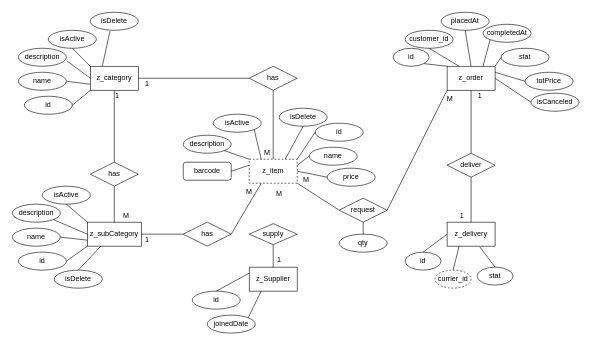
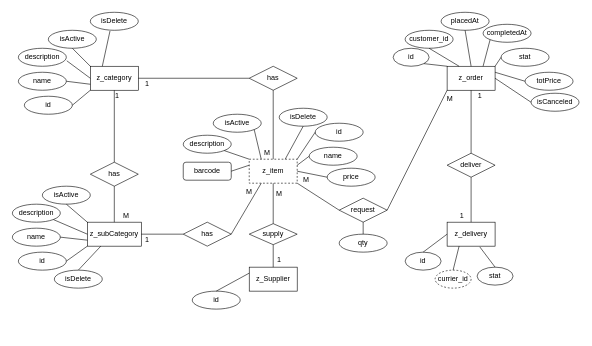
  <mxCell id="0" />
  <mxCell id="1" parent="0" />
  <mxCell id="2" value="z_category" style="rounded=0;whiteSpace=wrap;html=1;" parent="1" vertex="1"><mxGeometry x="150" y="110" width="80" height="40" as="geometry" /></mxCell>
  <mxCell id="3" value="id" style="ellipse;whiteSpace=wrap;html=1;" parent="1" vertex="1"><mxGeometry x="40" y="160" width="80" height="30" as="geometry" /></mxCell>
  <mxCell id="4" value="name" style="ellipse;whiteSpace=wrap;html=1;" parent="1" vertex="1"><mxGeometry x="30" y="120" width="80" height="30" as="geometry" /></mxCell>
  <mxCell id="5" value="description" style="ellipse;whiteSpace=wrap;html=1;" parent="1" vertex="1"><mxGeometry x="30" y="80" width="80" height="30" as="geometry" /></mxCell>
  <mxCell id="6" value="isActive" style="ellipse;whiteSpace=wrap;html=1;" parent="1" vertex="1"><mxGeometry x="80" y="50" width="80" height="30" as="geometry" /></mxCell>
  <mxCell id="7" value="isDelete" style="ellipse;whiteSpace=wrap;html=1;" parent="1" vertex="1"><mxGeometry x="150" y="20" width="80" height="30" as="geometry" /></mxCell>
  <mxCell id="8" value="" style="endArrow=none;html=1;rounded=0;exitX=1;exitY=0.5;exitDx=0;exitDy=0;entryX=0;entryY=1;entryDx=0;entryDy=0;" parent="1" source="3" target="2" edge="1"><mxGeometry width="50" height="50" relative="1" as="geometry"><mxPoint x="165" y="230" as="sourcePoint" /><mxPoint x="215" y="180" as="targetPoint" /></mxGeometry></mxCell>
  <mxCell id="9" value="" style="endArrow=none;html=1;rounded=0;exitX=1;exitY=0.5;exitDx=0;exitDy=0;entryX=0;entryY=0.75;entryDx=0;entryDy=0;" parent="1" source="4" target="2" edge="1"><mxGeometry width="50" height="50" relative="1" as="geometry"><mxPoint x="145" y="185" as="sourcePoint" /><mxPoint x="175" y="160" as="targetPoint" /></mxGeometry></mxCell>
  <mxCell id="10" value="" style="endArrow=none;html=1;rounded=0;exitX=1.009;exitY=0.695;exitDx=0;exitDy=0;entryX=0;entryY=0.5;entryDx=0;entryDy=0;exitPerimeter=0;" parent="1" source="5" target="2" edge="1"><mxGeometry width="50" height="50" relative="1" as="geometry"><mxPoint x="135" y="145" as="sourcePoint" /><mxPoint x="175" y="150" as="targetPoint" /></mxGeometry></mxCell>
  <mxCell id="11" value="" style="endArrow=none;html=1;rounded=0;exitX=0.5;exitY=1;exitDx=0;exitDy=0;entryX=0;entryY=0;entryDx=0;entryDy=0;" parent="1" source="6" target="2" edge="1"><mxGeometry width="50" height="50" relative="1" as="geometry"><mxPoint x="135.72" y="110.85" as="sourcePoint" /><mxPoint x="175" y="140" as="targetPoint" /></mxGeometry></mxCell>
  <mxCell id="12" value="" style="endArrow=none;html=1;rounded=0;exitX=0.41;exitY=1.04;exitDx=0;exitDy=0;entryX=0.25;entryY=0;entryDx=0;entryDy=0;exitPerimeter=0;" parent="1" source="7" target="2" edge="1"><mxGeometry width="50" height="50" relative="1" as="geometry"><mxPoint x="145" y="90" as="sourcePoint" /><mxPoint x="175" y="120" as="targetPoint" /></mxGeometry></mxCell>
  <mxCell id="13" value="z_item" style="rounded=0;whiteSpace=wrap;html=1;dashed=1;" parent="1" vertex="1"><mxGeometry x="415" y="265" width="80" height="40" as="geometry" /></mxCell>
  <mxCell id="14" value="id" style="ellipse;whiteSpace=wrap;html=1;" parent="1" vertex="1"><mxGeometry x="525" y="205" width="80" height="30" as="geometry" /></mxCell>
  <mxCell id="15" value="name" style="ellipse;whiteSpace=wrap;html=1;" parent="1" vertex="1"><mxGeometry x="515" y="245" width="80" height="30" as="geometry" /></mxCell>
  <mxCell id="16" value="description" style="ellipse;whiteSpace=wrap;html=1;" parent="1" vertex="1"><mxGeometry x="305" y="225" width="80" height="30" as="geometry" /></mxCell>
  <mxCell id="17" value="isActive" style="ellipse;whiteSpace=wrap;html=1;" parent="1" vertex="1"><mxGeometry x="355" y="190" width="80" height="30" as="geometry" /></mxCell>
  <mxCell id="18" value="isDelete" style="ellipse;whiteSpace=wrap;html=1;" parent="1" vertex="1"><mxGeometry x="465" y="180" width="80" height="30" as="geometry" /></mxCell>
  <mxCell id="19" value="" style="endArrow=none;html=1;rounded=0;exitX=1;exitY=1;exitDx=0;exitDy=0;entryX=0;entryY=0;entryDx=0;entryDy=0;" parent="1" source="16" target="13" edge="1"><mxGeometry width="50" height="50" relative="1" as="geometry"><mxPoint x="207.8" y="61.2" as="sourcePoint" /><mxPoint x="195" y="120" as="targetPoint" /></mxGeometry></mxCell>
  <mxCell id="20" value="" style="endArrow=none;html=1;rounded=0;exitX=1;exitY=1;exitDx=0;exitDy=0;entryX=0.25;entryY=0;entryDx=0;entryDy=0;" parent="1" source="17" target="13" edge="1"><mxGeometry width="50" height="50" relative="1" as="geometry"><mxPoint x="343.776" y="105.419" as="sourcePoint" /><mxPoint x="415" y="120" as="targetPoint" /></mxGeometry></mxCell>
  <mxCell id="21" value="" style="endArrow=none;html=1;rounded=0;exitX=0.5;exitY=1;exitDx=0;exitDy=0;entryX=0.75;entryY=0;entryDx=0;entryDy=0;" parent="1" source="18" target="13" edge="1"><mxGeometry width="50" height="50" relative="1" as="geometry"><mxPoint x="393.776" y="75.419" as="sourcePoint" /><mxPoint x="435" y="120" as="targetPoint" /></mxGeometry></mxCell>
  <mxCell id="22" value="" style="endArrow=none;html=1;rounded=0;exitX=0;exitY=0.5;exitDx=0;exitDy=0;entryX=1;entryY=0;entryDx=0;entryDy=0;" parent="1" source="14" target="13" edge="1"><mxGeometry width="50" height="50" relative="1" as="geometry"><mxPoint x="435" y="50" as="sourcePoint" /><mxPoint x="455" y="120" as="targetPoint" /></mxGeometry></mxCell>
  <mxCell id="23" value="" style="endArrow=none;html=1;rounded=0;exitX=0;exitY=0.5;exitDx=0;exitDy=0;entryX=1;entryY=0.25;entryDx=0;entryDy=0;" parent="1" source="15" target="13" edge="1"><mxGeometry width="50" height="50" relative="1" as="geometry"><mxPoint x="475" y="55" as="sourcePoint" /><mxPoint x="475" y="120" as="targetPoint" /></mxGeometry></mxCell>
  <mxCell id="24" value="has" style="rhombus;whiteSpace=wrap;html=1;" parent="1" vertex="1"><mxGeometry x="415" y="110" width="80" height="40" as="geometry" /></mxCell>
  <mxCell id="25" value="" style="endArrow=none;html=1;rounded=0;exitX=1;exitY=0.5;exitDx=0;exitDy=0;entryX=0;entryY=0.5;entryDx=0;entryDy=0;" parent="1" source="2" target="24" edge="1"><mxGeometry width="50" height="50" relative="1" as="geometry"><mxPoint x="235" y="230" as="sourcePoint" /><mxPoint x="285" y="180" as="targetPoint" /></mxGeometry></mxCell>
  <mxCell id="26" value="1" style="text;html=1;strokeColor=none;fillColor=none;align=center;verticalAlign=middle;whiteSpace=wrap;rounded=0;" parent="1" vertex="1"><mxGeometry x="235" y="130" width="20" height="20" as="geometry" /></mxCell>
  <mxCell id="27" value="M" style="text;html=1;strokeColor=none;fillColor=none;align=center;verticalAlign=middle;whiteSpace=wrap;rounded=0;" parent="1" vertex="1"><mxGeometry x="435" y="245" width="20" height="20" as="geometry" /></mxCell>
  <mxCell id="28" value="barcode" style="whiteSpace=wrap;html=1;rounded=1;" parent="1" vertex="1"><mxGeometry x="305" y="270" width="80" height="30" as="geometry" /></mxCell>
  <mxCell id="29" value="" style="endArrow=none;html=1;rounded=0;exitX=1;exitY=0.5;exitDx=0;exitDy=0;entryX=0;entryY=0.25;entryDx=0;entryDy=0;" parent="1" source="28" target="13" edge="1"><mxGeometry width="50" height="50" relative="1" as="geometry"><mxPoint x="373.776" y="85.419" as="sourcePoint" /><mxPoint x="415" y="120" as="targetPoint" /></mxGeometry></mxCell>
  <mxCell id="30" value="price" style="ellipse;whiteSpace=wrap;html=1;" parent="1" vertex="1"><mxGeometry x="545" y="280" width="80" height="30" as="geometry" /></mxCell>
  <mxCell id="31" value="" style="endArrow=none;html=1;rounded=0;exitX=0;exitY=0.5;exitDx=0;exitDy=0;entryX=1;entryY=0.5;entryDx=0;entryDy=0;" parent="1" source="30" target="13" edge="1"><mxGeometry width="50" height="50" relative="1" as="geometry"><mxPoint x="525" y="115" as="sourcePoint" /><mxPoint x="495" y="120" as="targetPoint" /></mxGeometry></mxCell>
  <mxCell id="32" value="z_subCategory" style="rounded=0;whiteSpace=wrap;html=1;" parent="1" vertex="1"><mxGeometry x="145" y="370" width="90" height="40" as="geometry" /></mxCell>
  <mxCell id="33" value="id" style="ellipse;whiteSpace=wrap;html=1;" parent="1" vertex="1"><mxGeometry x="30" y="420" width="80" height="30" as="geometry" /></mxCell>
  <mxCell id="34" value="name" style="ellipse;whiteSpace=wrap;html=1;" parent="1" vertex="1"><mxGeometry x="20" y="380" width="80" height="30" as="geometry" /></mxCell>
  <mxCell id="35" value="description" style="ellipse;whiteSpace=wrap;html=1;" parent="1" vertex="1"><mxGeometry x="20" y="340" width="80" height="30" as="geometry" /></mxCell>
  <mxCell id="36" value="isActive" style="ellipse;whiteSpace=wrap;html=1;" parent="1" vertex="1"><mxGeometry x="70" y="310" width="80" height="30" as="geometry" /></mxCell>
  <mxCell id="37" value="isDelete" style="ellipse;whiteSpace=wrap;html=1;" parent="1" vertex="1"><mxGeometry x="90" y="450" width="80" height="30" as="geometry" /></mxCell>
  <mxCell id="38" value="" style="endArrow=none;html=1;rounded=0;exitX=0.5;exitY=0;exitDx=0;exitDy=0;entryX=0.25;entryY=1;entryDx=0;entryDy=0;" parent="1" source="37" target="32" edge="1"><mxGeometry width="50" height="50" relative="1" as="geometry"><mxPoint x="130" y="275" as="sourcePoint" /><mxPoint x="160" y="250" as="targetPoint" /></mxGeometry></mxCell>
  <mxCell id="39" value="" style="endArrow=none;html=1;rounded=0;exitX=1;exitY=0.5;exitDx=0;exitDy=0;entryX=0;entryY=1;entryDx=0;entryDy=0;" parent="1" source="33" target="32" edge="1"><mxGeometry width="50" height="50" relative="1" as="geometry"><mxPoint x="140" y="460" as="sourcePoint" /><mxPoint x="177.5" y="420" as="targetPoint" /></mxGeometry></mxCell>
  <mxCell id="40" value="" style="endArrow=none;html=1;rounded=0;exitX=1;exitY=0.5;exitDx=0;exitDy=0;entryX=0;entryY=0.75;entryDx=0;entryDy=0;" parent="1" source="34" target="32" edge="1"><mxGeometry width="50" height="50" relative="1" as="geometry"><mxPoint x="120" y="445" as="sourcePoint" /><mxPoint x="155" y="420" as="targetPoint" /></mxGeometry></mxCell>
  <mxCell id="41" value="" style="endArrow=none;html=1;rounded=0;exitX=1;exitY=1;exitDx=0;exitDy=0;entryX=0;entryY=0.5;entryDx=0;entryDy=0;" parent="1" source="35" target="32" edge="1"><mxGeometry width="50" height="50" relative="1" as="geometry"><mxPoint x="110" y="405" as="sourcePoint" /><mxPoint x="155" y="410" as="targetPoint" /></mxGeometry></mxCell>
  <mxCell id="42" value="" style="endArrow=none;html=1;rounded=0;exitX=0.5;exitY=1;exitDx=0;exitDy=0;entryX=0;entryY=0;entryDx=0;entryDy=0;" parent="1" source="36" target="32" edge="1"><mxGeometry width="50" height="50" relative="1" as="geometry"><mxPoint x="98.776" y="375.419" as="sourcePoint" /><mxPoint x="155" y="400" as="targetPoint" /></mxGeometry></mxCell>
  <mxCell id="43" value="has" style="rhombus;whiteSpace=wrap;html=1;" parent="1" vertex="1"><mxGeometry x="150" y="270" width="80" height="40" as="geometry" /></mxCell>
  <mxCell id="44" value="" style="endArrow=none;html=1;rounded=0;exitX=0.5;exitY=0;exitDx=0;exitDy=0;entryX=0.5;entryY=1;entryDx=0;entryDy=0;" parent="1" source="32" target="43" edge="1"><mxGeometry width="50" height="50" relative="1" as="geometry"><mxPoint x="120" y="350" as="sourcePoint" /><mxPoint x="155" y="380" as="targetPoint" /></mxGeometry></mxCell>
  <mxCell id="45" value="" style="endArrow=none;html=1;rounded=0;exitX=0.5;exitY=0;exitDx=0;exitDy=0;entryX=0.5;entryY=1;entryDx=0;entryDy=0;" parent="1" source="43" target="2" edge="1"><mxGeometry width="50" height="50" relative="1" as="geometry"><mxPoint x="215" y="290" as="sourcePoint" /><mxPoint x="225" y="250" as="targetPoint" /></mxGeometry></mxCell>
  <mxCell id="46" value="1" style="text;html=1;strokeColor=none;fillColor=none;align=center;verticalAlign=middle;whiteSpace=wrap;rounded=0;" parent="1" vertex="1"><mxGeometry x="185" y="150" width="20" height="20" as="geometry" /></mxCell>
  <mxCell id="47" value="M" style="text;html=1;strokeColor=none;fillColor=none;align=center;verticalAlign=middle;whiteSpace=wrap;rounded=0;" parent="1" vertex="1"><mxGeometry x="200" y="350" width="20" height="20" as="geometry" /></mxCell>
  <mxCell id="48" value="has" style="rhombus;whiteSpace=wrap;html=1;" parent="1" vertex="1"><mxGeometry x="305" y="370" width="80" height="40" as="geometry" /></mxCell>
  <mxCell id="49" value="" style="endArrow=none;html=1;rounded=0;exitX=1;exitY=0.5;exitDx=0;exitDy=0;entryX=0;entryY=0.5;entryDx=0;entryDy=0;" parent="1" source="32" target="48" edge="1"><mxGeometry width="50" height="50" relative="1" as="geometry"><mxPoint x="215" y="290" as="sourcePoint" /><mxPoint x="225" y="250" as="targetPoint" /></mxGeometry></mxCell>
  <mxCell id="50" value="" style="endArrow=none;html=1;rounded=0;exitX=1;exitY=0.5;exitDx=0;exitDy=0;entryX=0.25;entryY=1;entryDx=0;entryDy=0;" parent="1" source="48" target="13" edge="1"><mxGeometry width="50" height="50" relative="1" as="geometry"><mxPoint x="260" y="310" as="sourcePoint" /><mxPoint x="315" y="245" as="targetPoint" /></mxGeometry></mxCell>
  <mxCell id="51" value="M" style="text;html=1;strokeColor=none;fillColor=none;align=center;verticalAlign=middle;whiteSpace=wrap;rounded=0;" parent="1" vertex="1"><mxGeometry x="405" y="310" width="20" height="20" as="geometry" /></mxCell>
  <mxCell id="52" value="1" style="text;html=1;strokeColor=none;fillColor=none;align=center;verticalAlign=middle;whiteSpace=wrap;rounded=0;" parent="1" vertex="1"><mxGeometry x="235" y="390" width="20" height="20" as="geometry" /></mxCell>
  <mxCell id="53" value="z_order" style="rounded=0;whiteSpace=wrap;html=1;" parent="1" vertex="1"><mxGeometry x="745" y="110" width="80" height="40" as="geometry" /></mxCell>
  <mxCell id="54" value="request" style="rhombus;whiteSpace=wrap;html=1;" parent="1" vertex="1"><mxGeometry x="565" y="330" width="80" height="40" as="geometry" /></mxCell>
  <mxCell id="55" value="" style="endArrow=none;html=1;rounded=0;exitX=0;exitY=0.5;exitDx=0;exitDy=0;entryX=1;entryY=1;entryDx=0;entryDy=0;" parent="1" source="54" target="13" edge="1"><mxGeometry width="50" height="50" relative="1" as="geometry"><mxPoint x="395" y="245" as="sourcePoint" /><mxPoint x="445" y="160" as="targetPoint" /></mxGeometry></mxCell>
  <mxCell id="56" value="" style="endArrow=none;html=1;rounded=0;exitX=1;exitY=0.5;exitDx=0;exitDy=0;entryX=0;entryY=1;entryDx=0;entryDy=0;" parent="1" source="54" target="53" edge="1"><mxGeometry width="50" height="50" relative="1" as="geometry"><mxPoint x="575" y="205" as="sourcePoint" /><mxPoint x="505" y="160" as="targetPoint" /></mxGeometry></mxCell>
  <mxCell id="57" value="id" style="ellipse;whiteSpace=wrap;html=1;" parent="1" vertex="1"><mxGeometry x="655" y="80" width="60" height="30" as="geometry" /></mxCell>
  <mxCell id="58" value="customer_id" style="ellipse;whiteSpace=wrap;html=1;" parent="1" vertex="1"><mxGeometry x="675" y="50" width="80" height="30" as="geometry" /></mxCell>
  <mxCell id="59" value="placedAt" style="ellipse;whiteSpace=wrap;html=1;" parent="1" vertex="1"><mxGeometry x="735" y="20" width="80" height="30" as="geometry" /></mxCell>
  <mxCell id="60" value="completedAt" style="ellipse;whiteSpace=wrap;html=1;" parent="1" vertex="1"><mxGeometry x="805" y="40" width="80" height="30" as="geometry" /></mxCell>
  <mxCell id="61" value="stat" style="ellipse;whiteSpace=wrap;html=1;" parent="1" vertex="1"><mxGeometry x="835" y="80" width="80" height="30" as="geometry" /></mxCell>
  <mxCell id="62" value="" style="endArrow=none;html=1;rounded=0;exitX=1;exitY=1;exitDx=0;exitDy=0;entryX=0;entryY=0;entryDx=0;entryDy=0;" parent="1" source="57" target="53" edge="1"><mxGeometry width="50" height="50" relative="1" as="geometry"><mxPoint x="695" y="220" as="sourcePoint" /><mxPoint x="745" y="170" as="targetPoint" /></mxGeometry></mxCell>
  <mxCell id="63" value="" style="endArrow=none;html=1;rounded=0;exitX=0.5;exitY=1;exitDx=0;exitDy=0;entryX=0.25;entryY=0;entryDx=0;entryDy=0;" parent="1" source="58" target="53" edge="1"><mxGeometry width="50" height="50" relative="1" as="geometry"><mxPoint x="676.461" y="115.481" as="sourcePoint" /><mxPoint x="705" y="120" as="targetPoint" /></mxGeometry></mxCell>
  <mxCell id="64" value="" style="endArrow=none;html=1;rounded=0;exitX=0.5;exitY=1;exitDx=0;exitDy=0;entryX=0.5;entryY=0;entryDx=0;entryDy=0;" parent="1" source="59" target="53" edge="1"><mxGeometry width="50" height="50" relative="1" as="geometry"><mxPoint x="685" y="90" as="sourcePoint" /><mxPoint x="725" y="120" as="targetPoint" /></mxGeometry></mxCell>
  <mxCell id="65" value="" style="endArrow=none;html=1;rounded=0;exitX=0;exitY=1;exitDx=0;exitDy=0;entryX=0.75;entryY=0;entryDx=0;entryDy=0;" parent="1" source="60" target="53" edge="1"><mxGeometry width="50" height="50" relative="1" as="geometry"><mxPoint x="745" y="60" as="sourcePoint" /><mxPoint x="745" y="120" as="targetPoint" /></mxGeometry></mxCell>
  <mxCell id="66" value="" style="endArrow=none;html=1;rounded=0;exitX=0;exitY=0.5;exitDx=0;exitDy=0;entryX=1;entryY=0;entryDx=0;entryDy=0;" parent="1" source="61" target="53" edge="1"><mxGeometry width="50" height="50" relative="1" as="geometry"><mxPoint x="786.224" y="75.419" as="sourcePoint" /><mxPoint x="765" y="120" as="targetPoint" /></mxGeometry></mxCell>
  <mxCell id="67" value="M" style="text;html=1;strokeColor=none;fillColor=none;align=center;verticalAlign=middle;whiteSpace=wrap;rounded=0;" parent="1" vertex="1"><mxGeometry x="735" y="155" width="30" height="20" as="geometry" /></mxCell>
  <mxCell id="68" value="M" style="text;html=1;strokeColor=none;fillColor=none;align=center;verticalAlign=middle;whiteSpace=wrap;rounded=0;" parent="1" vertex="1"><mxGeometry x="500" y="290" width="20" height="20" as="geometry" /></mxCell>
  <mxCell id="69" value="totPrice" style="ellipse;whiteSpace=wrap;html=1;" parent="1" vertex="1"><mxGeometry x="875" y="120" width="80" height="30" as="geometry" /></mxCell>
  <mxCell id="70" value="" style="endArrow=none;html=1;rounded=0;exitX=0;exitY=0.5;exitDx=0;exitDy=0;entryX=1;entryY=0.25;entryDx=0;entryDy=0;" parent="1" source="69" target="53" edge="1"><mxGeometry width="50" height="50" relative="1" as="geometry"><mxPoint x="805" y="105" as="sourcePoint" /><mxPoint x="795" y="120" as="targetPoint" /></mxGeometry></mxCell>
  <mxCell id="71" value="qty" style="ellipse;whiteSpace=wrap;html=1;" parent="1" vertex="1"><mxGeometry x="565" y="390" width="80" height="30" as="geometry" /></mxCell>
  <mxCell id="72" value="z_Supplier" style="rounded=0;whiteSpace=wrap;html=1;" parent="1" vertex="1"><mxGeometry x="415" y="445" width="80" height="40" as="geometry" /></mxCell>
  <mxCell id="73" value="supply" style="rhombus;whiteSpace=wrap;html=1;" parent="1" vertex="1"><mxGeometry x="415" y="372.5" width="80" height="35" as="geometry" /></mxCell>
  <mxCell id="74" value="" style="endArrow=none;html=1;rounded=0;exitX=0.5;exitY=0;exitDx=0;exitDy=0;entryX=0.5;entryY=1;entryDx=0;entryDy=0;" parent="1" source="72" target="73" edge="1"><mxGeometry width="50" height="50" relative="1" as="geometry"><mxPoint x="395" y="380" as="sourcePoint" /><mxPoint x="445" y="330" as="targetPoint" /></mxGeometry></mxCell>
+ <mxCell id="75" value="" style="endArrow=none;html=1;rounded=0;exitX=0.5;exitY=0;exitDx=0;exitDy=0;entryX=0.5;entryY=1;entryDx=0;entryDy=0;" parent="1" source="73" target="13" edge="1"><mxGeometry width="50" height="50" relative="1" as="geometry"><mxPoint x="375" y="360" as="sourcePoint" /><mxPoint x="425" y="300" as="targetPoint" /></mxGeometry></mxCell>
  <mxCell id="76" value="id" style="ellipse;whiteSpace=wrap;html=1;" parent="1" vertex="1"><mxGeometry x="320" y="485" width="80" height="30" as="geometry" /></mxCell>
  <mxCell id="77" value="" style="endArrow=none;html=1;rounded=0;exitX=0.5;exitY=0;exitDx=0;exitDy=0;entryX=0;entryY=0.25;entryDx=0;entryDy=0;" parent="1" source="76" target="72" edge="1"><mxGeometry width="50" height="50" relative="1" as="geometry"><mxPoint x="155" y="370" as="sourcePoint" /><mxPoint x="192.5" y="330" as="targetPoint" /></mxGeometry></mxCell>
- <mxCell id="78" value="joinedDate" style="ellipse;whiteSpace=wrap;html=1;" parent="1" vertex="1"><mxGeometry x="345" y="525" width="80" height="30" as="geometry" /></mxCell>
- <mxCell id="79" value="" style="endArrow=none;html=1;rounded=0;exitX=1;exitY=0;exitDx=0;exitDy=0;entryX=0.25;entryY=1;entryDx=0;entryDy=0;" parent="1" source="78" target="72" edge="1"><mxGeometry width="50" height="50" relative="1" as="geometry"><mxPoint x="305" y="480" as="sourcePoint" /><mxPoint x="355" y="430" as="targetPoint" /></mxGeometry></mxCell>
  <mxCell id="80" value="M" style="text;html=1;strokeColor=none;fillColor=none;align=center;verticalAlign=middle;whiteSpace=wrap;rounded=0;" parent="1" vertex="1"><mxGeometry x="455" y="310" width="20" height="25" as="geometry" /></mxCell>
  <mxCell id="81" value="1" style="text;html=1;strokeColor=none;fillColor=none;align=center;verticalAlign=middle;whiteSpace=wrap;rounded=0;" parent="1" vertex="1"><mxGeometry x="455" y="420" width="20" height="25" as="geometry" /></mxCell>
  <mxCell id="82" value="z_delivery" style="rounded=0;whiteSpace=wrap;html=1;" parent="1" vertex="1"><mxGeometry x="745" y="370" width="80" height="40" as="geometry" /></mxCell>
  <mxCell id="83" value="deliver" style="rhombus;whiteSpace=wrap;html=1;" parent="1" vertex="1"><mxGeometry x="745" y="255" width="80" height="40" as="geometry" /></mxCell>
  <mxCell id="84" value="" style="endArrow=none;html=1;rounded=0;exitX=0.5;exitY=0;exitDx=0;exitDy=0;entryX=0.5;entryY=1;entryDx=0;entryDy=0;" parent="1" source="83" target="53" edge="1"><mxGeometry width="50" height="50" relative="1" as="geometry"><mxPoint x="655" y="205" as="sourcePoint" /><mxPoint x="715" y="160" as="targetPoint" /></mxGeometry></mxCell>
  <mxCell id="85" value="" style="endArrow=none;html=1;rounded=0;exitX=0.5;exitY=0;exitDx=0;exitDy=0;entryX=0.5;entryY=1;entryDx=0;entryDy=0;" parent="1" source="82" target="83" edge="1"><mxGeometry width="50" height="50" relative="1" as="geometry"><mxPoint x="805" y="210" as="sourcePoint" /><mxPoint x="755" y="160" as="targetPoint" /></mxGeometry></mxCell>
  <mxCell id="86" value="" style="endArrow=none;html=1;rounded=0;exitX=0.5;exitY=0;exitDx=0;exitDy=0;entryX=0.5;entryY=1;entryDx=0;entryDy=0;" parent="1" source="71" target="54" edge="1"><mxGeometry width="50" height="50" relative="1" as="geometry"><mxPoint x="725" y="400" as="sourcePoint" /><mxPoint x="675" y="380" as="targetPoint" /></mxGeometry></mxCell>
  <mxCell id="87" value="" style="endArrow=none;html=1;rounded=0;exitX=0.5;exitY=1;exitDx=0;exitDy=0;entryX=0.5;entryY=0;entryDx=0;entryDy=0;" parent="1" source="24" target="13" edge="1"><mxGeometry width="50" height="50" relative="1" as="geometry"><mxPoint x="393.776" y="225.419" as="sourcePoint" /><mxPoint x="445" y="275" as="targetPoint" /></mxGeometry></mxCell>
  <mxCell id="88" value="1" style="text;html=1;strokeColor=none;fillColor=none;align=center;verticalAlign=middle;whiteSpace=wrap;rounded=0;" parent="1" vertex="1"><mxGeometry x="785" y="150" width="30" height="20" as="geometry" /></mxCell>
  <mxCell id="89" value="1" style="text;html=1;strokeColor=none;fillColor=none;align=center;verticalAlign=middle;whiteSpace=wrap;rounded=0;" parent="1" vertex="1"><mxGeometry x="755" y="350" width="30" height="20" as="geometry" /></mxCell>
  <mxCell id="90" value="id" style="ellipse;whiteSpace=wrap;html=1;" parent="1" vertex="1"><mxGeometry x="675" y="420" width="60" height="30" as="geometry" /></mxCell>
  <mxCell id="91" value="currier_id" style="ellipse;whiteSpace=wrap;html=1;dashed=1;" parent="1" vertex="1"><mxGeometry x="725" y="450" width="60" height="30" as="geometry" /></mxCell>
  <mxCell id="92" value="stat" style="ellipse;whiteSpace=wrap;html=1;" parent="1" vertex="1"><mxGeometry x="795" y="445" width="60" height="30" as="geometry" /></mxCell>
  <mxCell id="93" value="isCanceled" style="ellipse;whiteSpace=wrap;html=1;" parent="1" vertex="1"><mxGeometry x="885" y="155" width="80" height="30" as="geometry" /></mxCell>
  <mxCell id="94" value="" style="endArrow=none;html=1;rounded=0;exitX=0;exitY=0.5;exitDx=0;exitDy=0;entryX=1;entryY=0.5;entryDx=0;entryDy=0;" parent="1" source="93" target="53" edge="1"><mxGeometry width="50" height="50" relative="1" as="geometry"><mxPoint x="885" y="145" as="sourcePoint" /><mxPoint x="835" y="130" as="targetPoint" /></mxGeometry></mxCell>
  <mxCell id="95" value="" style="endArrow=none;html=1;rounded=0;exitX=0.5;exitY=0;exitDx=0;exitDy=0;entryX=0;entryY=0.5;entryDx=0;entryDy=0;" parent="1" source="90" target="82" edge="1"><mxGeometry width="50" height="50" relative="1" as="geometry"><mxPoint x="665" y="520" as="sourcePoint" /><mxPoint x="715" y="470" as="targetPoint" /></mxGeometry></mxCell>
  <mxCell id="96" value="" style="endArrow=none;html=1;rounded=0;exitX=0.5;exitY=0;exitDx=0;exitDy=0;entryX=0.25;entryY=1;entryDx=0;entryDy=0;" parent="1" source="91" target="82" edge="1"><mxGeometry width="50" height="50" relative="1" as="geometry"><mxPoint x="715" y="430" as="sourcePoint" /><mxPoint x="755" y="400" as="targetPoint" /></mxGeometry></mxCell>
  <mxCell id="97" value="" style="endArrow=none;html=1;rounded=0;exitX=0.5;exitY=0;exitDx=0;exitDy=0;entryX=0.681;entryY=1.03;entryDx=0;entryDy=0;entryPerimeter=0;" parent="1" source="92" target="82" edge="1"><mxGeometry width="50" height="50" relative="1" as="geometry"><mxPoint x="765" y="460" as="sourcePoint" /><mxPoint x="775" y="420" as="targetPoint" /></mxGeometry></mxCell>
